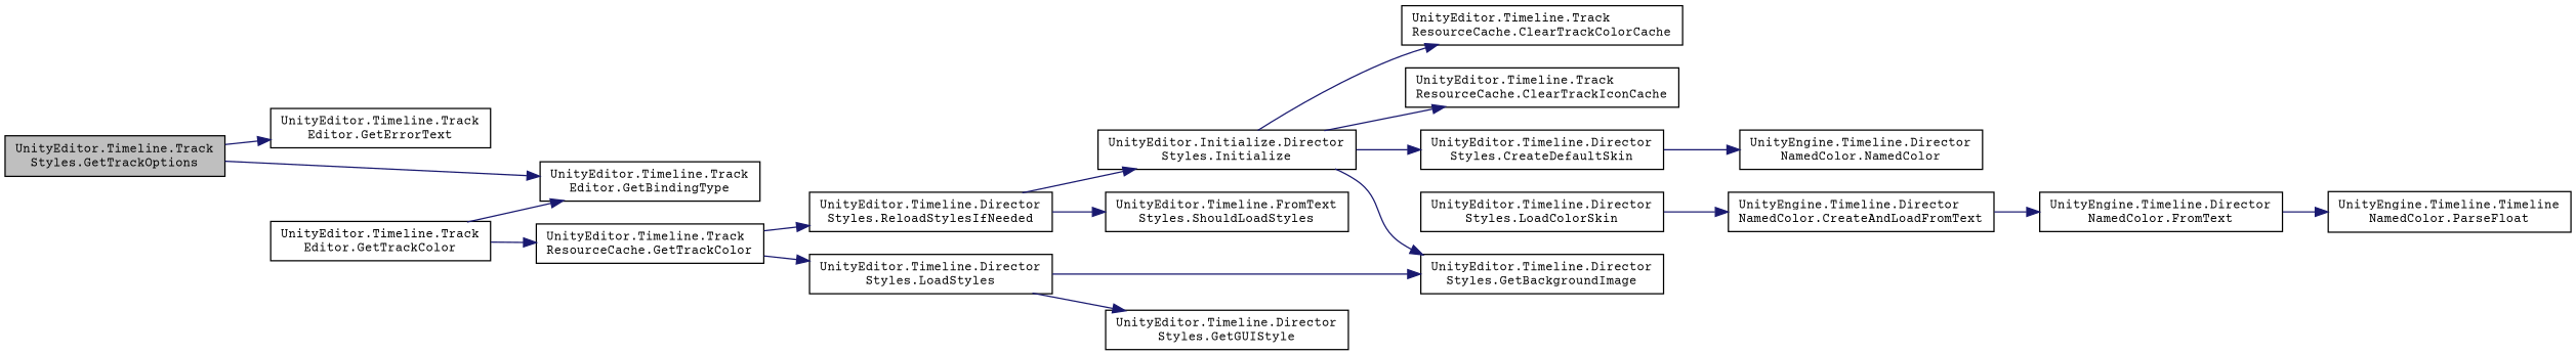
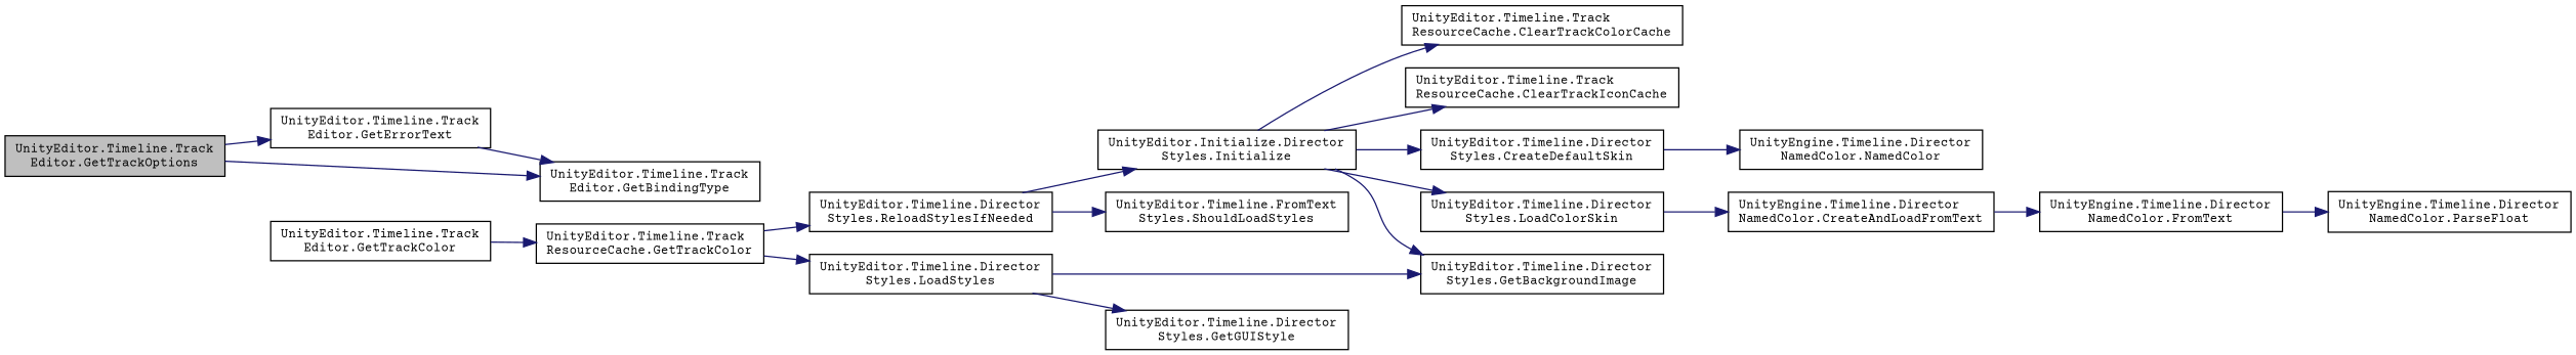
  digraph {
    fontname="Courier Prime"
    rankdir=LR
    node [color=black fillcolor=white fontname="Courier Prime" fontsize=10 shape=record style=filled]
    edge [color=midnightblue fontname="Courier Prime" fontsize=10 labelfontname=Helvetica labelfontsize=10 style=solid]
-   n1 [fillcolor=grey75 fontcolor=black height=0.2 label="UnityEditor.Timeline.Track\lStyles.GetTrackOptions" width=0.4]
+   n1 [fillcolor=grey75 fontcolor=black height=0.2 label="UnityEditor.Timeline.Track\lEditor.GetTrackOptions" width=0.4]
    n2 [height=0.2 label="UnityEditor.Timeline.Track\lEditor.GetErrorText" width=0.4]
    n3 [height=0.2 label="UnityEditor.Timeline.Track\lEditor.GetBindingType" width=0.4]
    n4 [height=0.2 label="UnityEditor.Timeline.Track\lEditor.GetTrackColor" width=0.4]
    n5 [height=0.2 label="UnityEditor.Timeline.Track\lResourceCache.GetTrackColor" width=0.4]
    n6 [height=0.2 label="UnityEditor.Timeline.Director\lStyles.ReloadStylesIfNeeded" width=0.4]
    n7 [height=0.2 label="UnityEditor.Timeline.Director\lStyles.LoadStyles" width=0.4]
    n8 [height=0.2 label="UnityEditor.Initialize.Director\lStyles.Initialize" width=0.4]
    n9 [height=0.2 label="UnityEditor.Timeline.FromText\lStyles.ShouldLoadStyles" width=0.4]
    n10 [height=0.2 label="UnityEditor.Timeline.Track\lResourceCache.ClearTrackColorCache" width=0.4]
    n11 [height=0.2 label="UnityEditor.Timeline.Track\lResourceCache.ClearTrackIconCache" width=0.4]
    n12 [height=0.2 label="UnityEditor.Timeline.Director\lStyles.CreateDefaultSkin" width=0.4]
    n13 [height=0.2 label="UnityEditor.Timeline.Director\lStyles.GetBackgroundImage" width=0.4]
    n14 [height=0.2 label="UnityEditor.Timeline.Director\lStyles.LoadColorSkin" width=0.4]
    n15 [height=0.2 label="UnityEditor.Timeline.Director\lStyles.GetGUIStyle" width=0.4]
    n16 [height=0.2 label="UnityEngine.Timeline.Director\lNamedColor.NamedColor" width=0.4]
    n17 [height=0.2 label="UnityEngine.Timeline.Director\lNamedColor.CreateAndLoadFromText" width=0.4]
    n18 [height=0.2 label="UnityEngine.Timeline.Director\lNamedColor.FromText" width=0.4]
-   n19 [height=0.2 label="UnityEngine.Timeline.Timeline\lNamedColor.ParseFloat" width=0.4]
+   n19 [height=0.2 label="UnityEngine.Timeline.Director\lNamedColor.ParseFloat" width=0.4]
    n1 -> n2
    n1 -> n3
-   n4 -> n3
+   n2 -> n3
    n4 -> n5
    n5 -> n6
    n5 -> n7
    n6 -> n8
    n6 -> n9
    n7 -> n13
    n7 -> n15
    n8 -> n10
    n8 -> n11
    n8 -> n12
    n8 -> n13
+   n8 -> n14
    n12 -> n16
    n14 -> n17
    n17 -> n18
    n18 -> n19
  }
